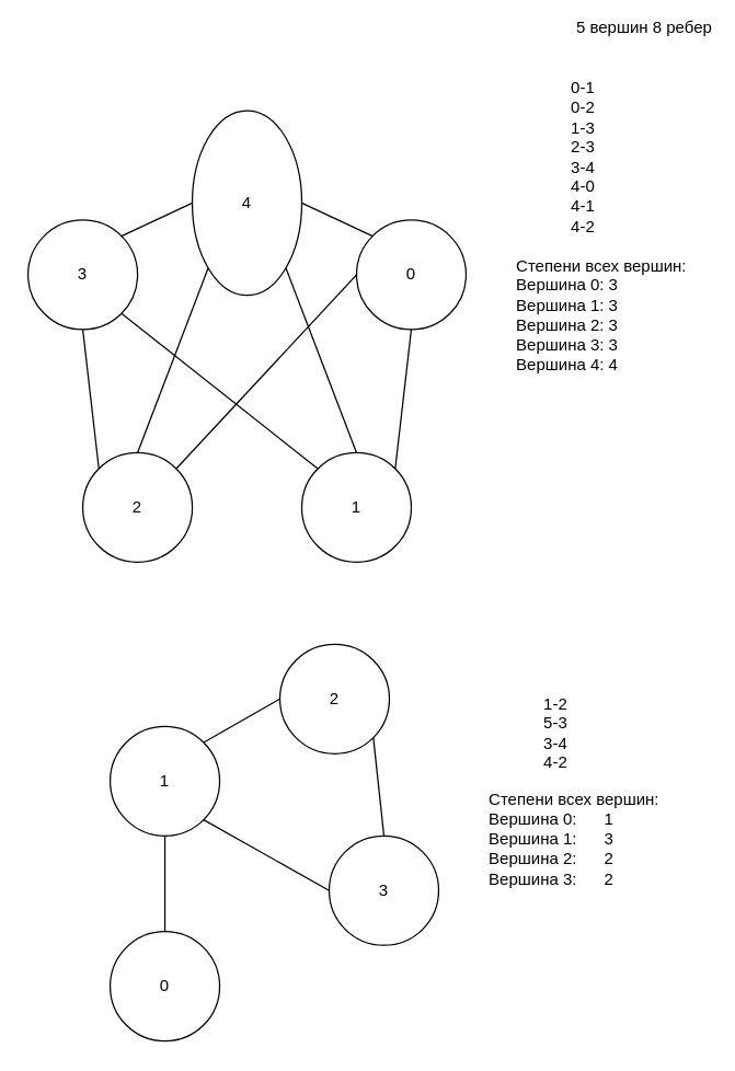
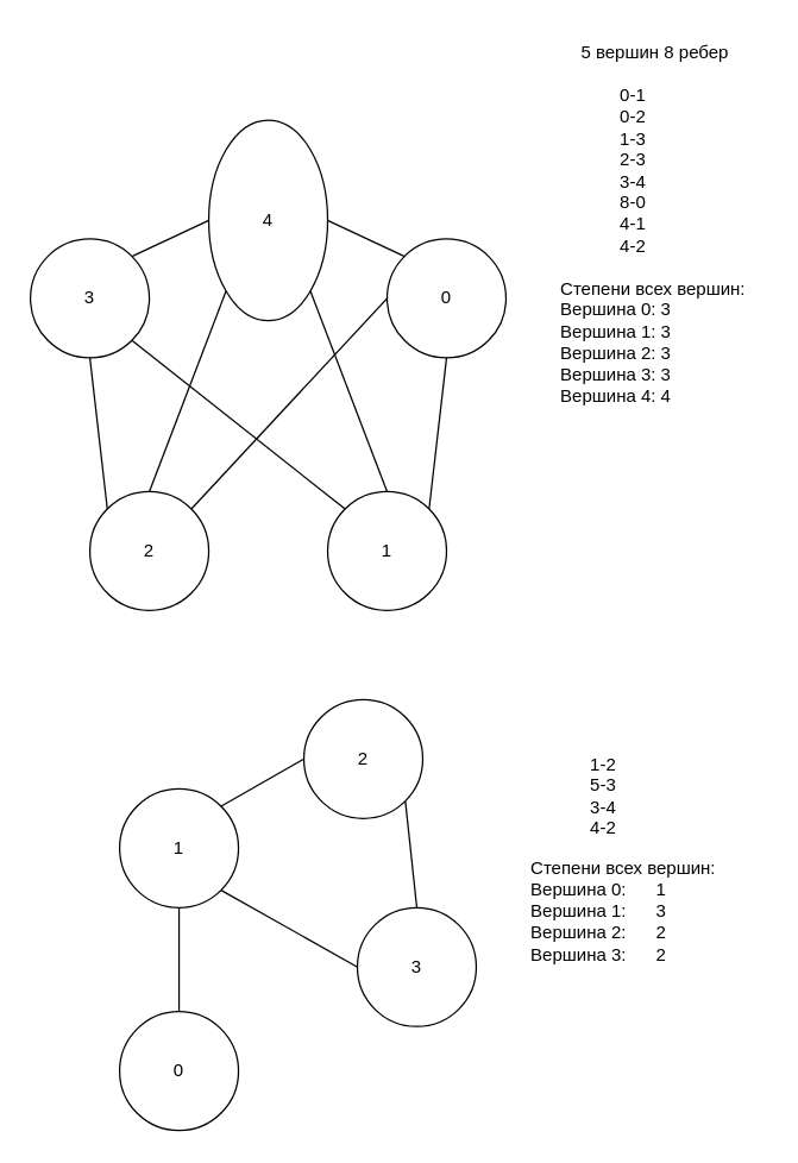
  <mxCell id="0" />
  <mxCell id="1" parent="0" />
  <mxCell id="2" value="1" style="ellipse;whiteSpace=wrap;html=1;aspect=fixed;" vertex="1" parent="1"><mxGeometry x="220" y="330" width="80" height="80" as="geometry" /></mxCell>
  <mxCell id="3" value="2" style="ellipse;whiteSpace=wrap;html=1;aspect=fixed;" vertex="1" parent="1"><mxGeometry x="60" y="330" width="80" height="80" as="geometry" /></mxCell>
  <mxCell id="4" value="0" style="ellipse;whiteSpace=wrap;html=1;aspect=fixed;" vertex="1" parent="1"><mxGeometry x="260" y="160" width="80" height="80" as="geometry" /></mxCell>
  <mxCell id="5" value="4" style="ellipse;whiteSpace=wrap;html=1;aspect=fixed;" vertex="1" parent="1"><mxGeometry x="140" y="80" width="80" height="135" as="geometry" /></mxCell>
  <mxCell id="6" value="3" style="ellipse;whiteSpace=wrap;html=1;aspect=fixed;" vertex="1" parent="1"><mxGeometry x="20" y="160" width="80" height="80" as="geometry" /></mxCell>
- <mxCell id="7" value="0-1 &#10;0-2 &#10;1-3 &#10;2-3 &#10;3-4 &#10;4-0 &#10;4-1 &#10;4-2" style="text;whiteSpace=wrap;html=1;" vertex="1" parent="1"><mxGeometry x="415" width="50" height="140" as="geometry" y="50" /></mxCell>
+ <mxCell id="7" value="0-1 &#10;0-2 &#10;1-3 &#10;2-3 &#10;3-4 &#10;8-0 &#10;4-1 &#10;4-2" style="text;whiteSpace=wrap;html=1;" vertex="1" parent="1"><mxGeometry x="415" width="50" height="140" as="geometry" y="50" /></mxCell>
  <mxCell id="8" value="" style="endArrow=none;html=1;rounded=0;entryX=1;entryY=0;entryDx=0;entryDy=0;exitX=0;exitY=0.5;exitDx=0;exitDy=0;" edge="1" parent="1" source="5" target="6"><mxGeometry width="50" height="50" relative="1" as="geometry"><mxPoint x="200" y="350" as="sourcePoint" /><mxPoint x="250" y="300" as="targetPoint" /></mxGeometry></mxCell>
  <mxCell id="9" value="" style="endArrow=none;html=1;rounded=0;entryX=0;entryY=0;entryDx=0;entryDy=0;exitX=1;exitY=0.5;exitDx=0;exitDy=0;" edge="1" parent="1" source="5" target="4"><mxGeometry width="50" height="50" relative="1" as="geometry"><mxPoint x="150" y="130" as="sourcePoint" /><mxPoint x="88" y="182" as="targetPoint" /></mxGeometry></mxCell>
  <mxCell id="10" value="" style="endArrow=none;html=1;rounded=0;entryX=0.5;entryY=1;entryDx=0;entryDy=0;exitX=0;exitY=0;exitDx=0;exitDy=0;" edge="1" parent="1" source="3" target="6"><mxGeometry width="50" height="50" relative="1" as="geometry"><mxPoint x="160" y="140" as="sourcePoint" /><mxPoint x="98" y="192" as="targetPoint" /></mxGeometry></mxCell>
  <mxCell id="11" value="" style="endArrow=none;html=1;rounded=0;entryX=0.5;entryY=0;entryDx=0;entryDy=0;exitX=0;exitY=1;exitDx=0;exitDy=0;" edge="1" parent="1" source="5" target="3"><mxGeometry width="50" height="50" relative="1" as="geometry"><mxPoint x="170" y="150" as="sourcePoint" /><mxPoint x="108" y="202" as="targetPoint" /></mxGeometry></mxCell>
  <mxCell id="12" value="" style="endArrow=none;html=1;rounded=0;entryX=0.5;entryY=0;entryDx=0;entryDy=0;exitX=1;exitY=1;exitDx=0;exitDy=0;" edge="1" parent="1" source="5" target="2"><mxGeometry width="50" height="50" relative="1" as="geometry"><mxPoint x="180" y="160" as="sourcePoint" /><mxPoint x="118" y="212" as="targetPoint" /></mxGeometry></mxCell>
  <mxCell id="13" value="" style="endArrow=none;html=1;rounded=0;entryX=1;entryY=0;entryDx=0;entryDy=0;exitX=0;exitY=0.5;exitDx=0;exitDy=0;" edge="1" parent="1" source="4" target="3"><mxGeometry width="50" height="50" relative="1" as="geometry"><mxPoint x="211" y="290" as="sourcePoint" /><mxPoint x="149" y="342" as="targetPoint" /></mxGeometry></mxCell>
  <mxCell id="14" value="" style="endArrow=none;html=1;rounded=0;entryX=1;entryY=0;entryDx=0;entryDy=0;exitX=0.5;exitY=1;exitDx=0;exitDy=0;" edge="1" parent="1" source="4" target="2"><mxGeometry width="50" height="50" relative="1" as="geometry"><mxPoint x="200" y="180" as="sourcePoint" /><mxPoint x="138" y="232" as="targetPoint" /></mxGeometry></mxCell>
  <mxCell id="15" value="" style="endArrow=none;html=1;rounded=0;entryX=0;entryY=0;entryDx=0;entryDy=0;exitX=1;exitY=1;exitDx=0;exitDy=0;" edge="1" parent="1" source="6" target="2"><mxGeometry width="50" height="50" relative="1" as="geometry"><mxPoint x="280" y="220" as="sourcePoint" /><mxPoint x="138" y="352" as="targetPoint" /></mxGeometry></mxCell>
- <mxCell id="16" value="5 вершин 8 ребер" style="text;html=1;align=center;verticalAlign=middle;resizable=0;points=[];autosize=1;strokeColor=none;fillColor=none;" vertex="1" parent="1"><mxGeometry x="410" y="5" width="120" height="30" as="geometry" /></mxCell>
+ <mxCell id="16" value="5 вершин 8 ребер" style="text;html=1;align=center;verticalAlign=middle;resizable=0;points=[];autosize=1;strokeColor=none;fillColor=none;" vertex="1" parent="1"><mxGeometry x="380" y="20" width="120" height="30" as="geometry" /></mxCell>
  <mxCell id="17" value="Степени всех вершин: &#10;Вершина 0:      3 &#10;Вершина 1:      3 &#10;Вершина 2:      3 &#10;Вершина 3:      3 &#10;Вершина 4:      4" style="text;whiteSpace=wrap;html=1;" vertex="1" parent="1"><mxGeometry x="375" y="180" width="130" height="110" as="geometry" /></mxCell>
  <mxCell id="18" value="3" style="ellipse;whiteSpace=wrap;html=1;aspect=fixed;" vertex="1" parent="1"><mxGeometry x="240" y="610" width="80" height="80" as="geometry" /></mxCell>
  <mxCell id="19" value="0" style="ellipse;whiteSpace=wrap;html=1;aspect=fixed;" vertex="1" parent="1"><mxGeometry x="80" y="680" width="80" height="80" as="geometry" /></mxCell>
  <mxCell id="20" value="2" style="ellipse;whiteSpace=wrap;html=1;aspect=fixed;" vertex="1" parent="1"><mxGeometry x="204" y="470" width="80" height="80" as="geometry" /></mxCell>
  <mxCell id="21" value="1" style="ellipse;whiteSpace=wrap;html=1;aspect=fixed;" vertex="1" parent="1"><mxGeometry x="80" y="530" width="80" height="80" as="geometry" /></mxCell>
  <mxCell id="22" value="" style="endArrow=none;html=1;rounded=0;entryX=1;entryY=0;entryDx=0;entryDy=0;exitX=0;exitY=0.5;exitDx=0;exitDy=0;" edge="1" parent="1" source="20" target="21"><mxGeometry width="50" height="50" relative="1" as="geometry"><mxPoint x="260" y="720" as="sourcePoint" /><mxPoint x="310" y="670" as="targetPoint" /></mxGeometry></mxCell>
  <mxCell id="23" value="" style="endArrow=none;html=1;rounded=0;entryX=0.5;entryY=1;entryDx=0;entryDy=0;exitX=0.5;exitY=0;exitDx=0;exitDy=0;" edge="1" parent="1" source="19" target="21"><mxGeometry width="50" height="50" relative="1" as="geometry"><mxPoint x="220" y="510" as="sourcePoint" /><mxPoint x="158" y="562" as="targetPoint" /></mxGeometry></mxCell>
  <mxCell id="24" value="" style="endArrow=none;html=1;rounded=0;entryX=0.5;entryY=0;entryDx=0;entryDy=0;exitX=1;exitY=1;exitDx=0;exitDy=0;" edge="1" parent="1" source="20" target="18"><mxGeometry width="50" height="50" relative="1" as="geometry"><mxPoint x="240" y="530" as="sourcePoint" /><mxPoint x="178" y="582" as="targetPoint" /></mxGeometry></mxCell>
  <mxCell id="25" value="" style="endArrow=none;html=1;rounded=0;entryX=0;entryY=0.5;entryDx=0;entryDy=0;exitX=1;exitY=1;exitDx=0;exitDy=0;" edge="1" parent="1" source="21" target="18"><mxGeometry width="50" height="50" relative="1" as="geometry"><mxPoint x="340" y="590" as="sourcePoint" /><mxPoint x="198" y="722" as="targetPoint" /></mxGeometry></mxCell>
  <mxCell id="26" value="1-2&lt;br&gt;5-3&lt;br&gt;3-4&lt;br&gt;4-2" style="text;whiteSpace=wrap;html=1;" vertex="1" parent="1"><mxGeometry x="395" y="500" width="50" height="70" as="geometry" /></mxCell>
  <mxCell id="27" value="Степени всех вершин:&#10;Вершина 0:      1&#10;Вершина 1:      3&#10;Вершина 2:      2&#10;Вершина 3:      2" style="text;whiteSpace=wrap;" vertex="1" parent="1"><mxGeometry x="355" y="570" width="160" height="100" as="geometry" /></mxCell>
